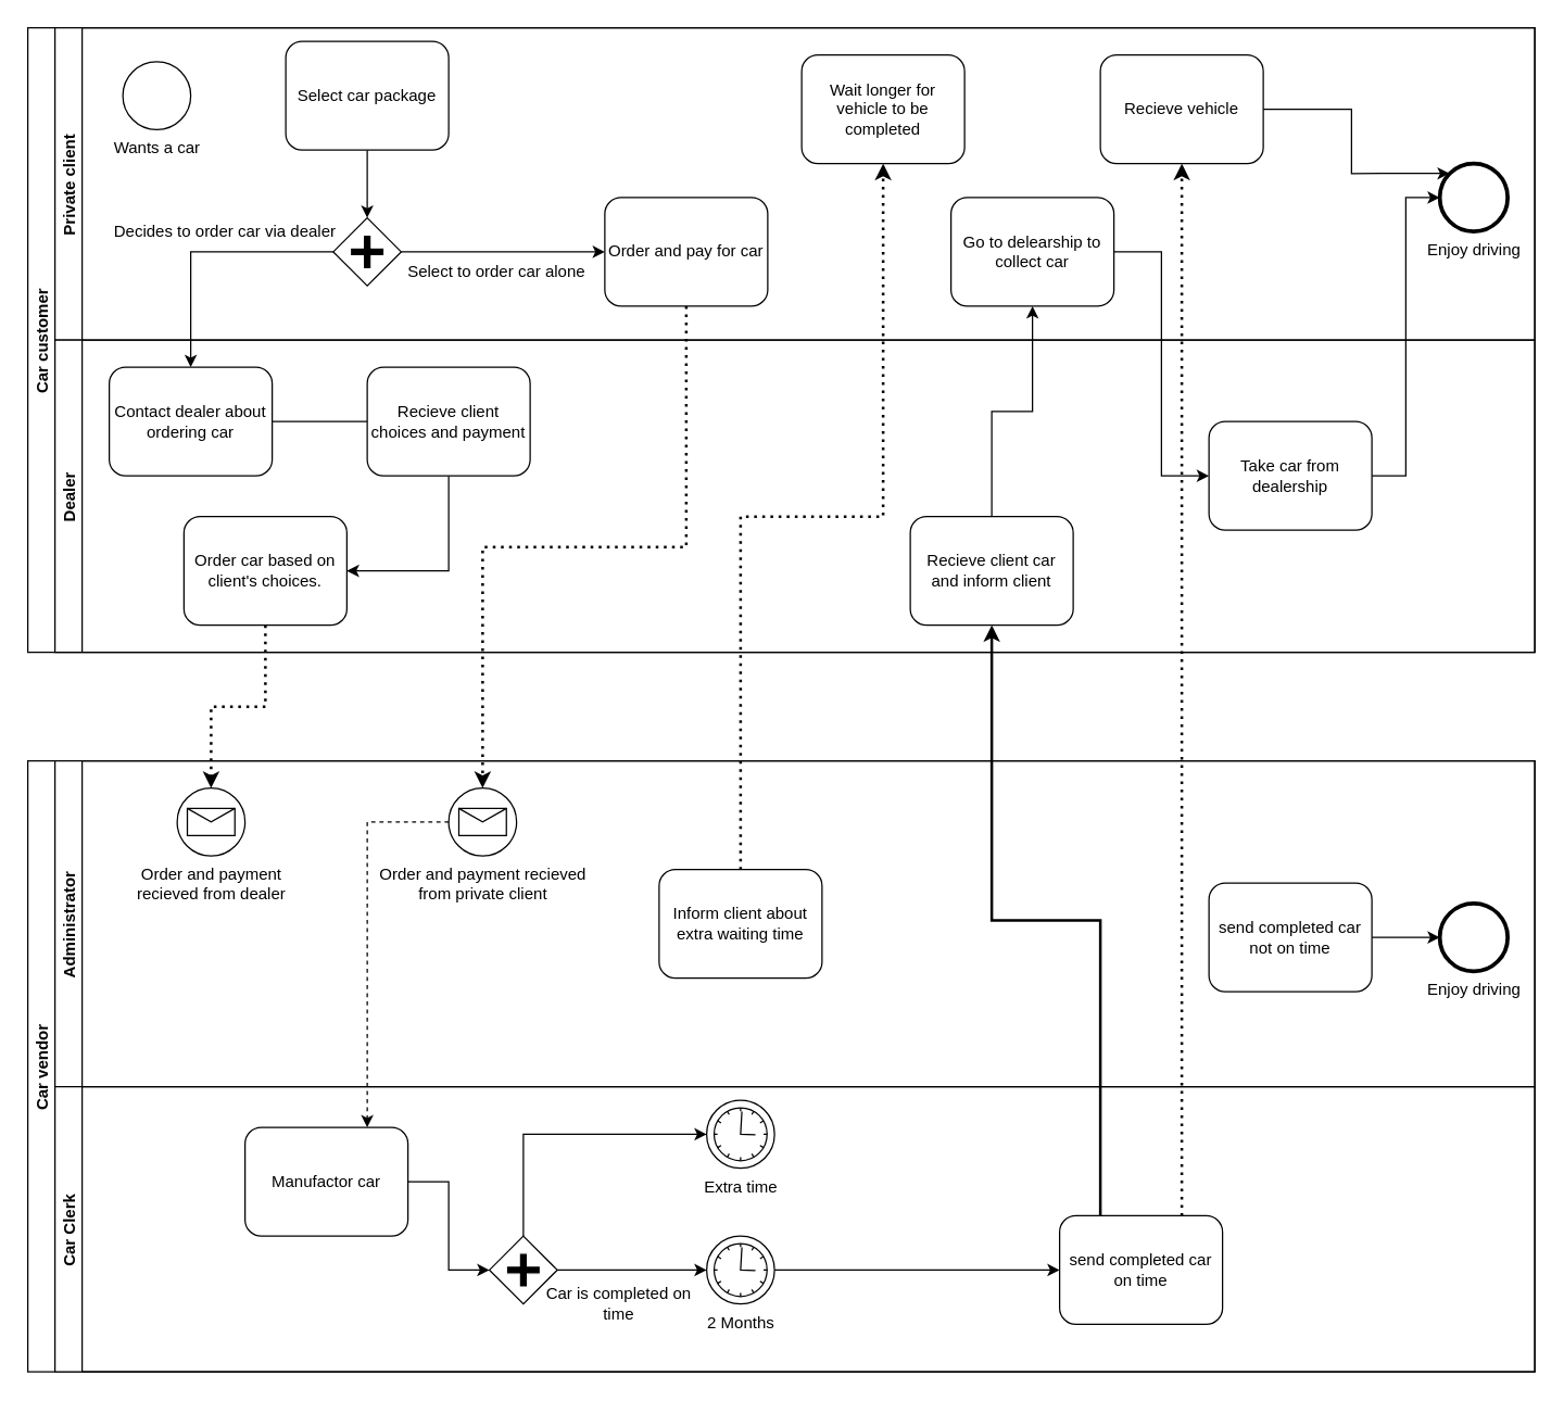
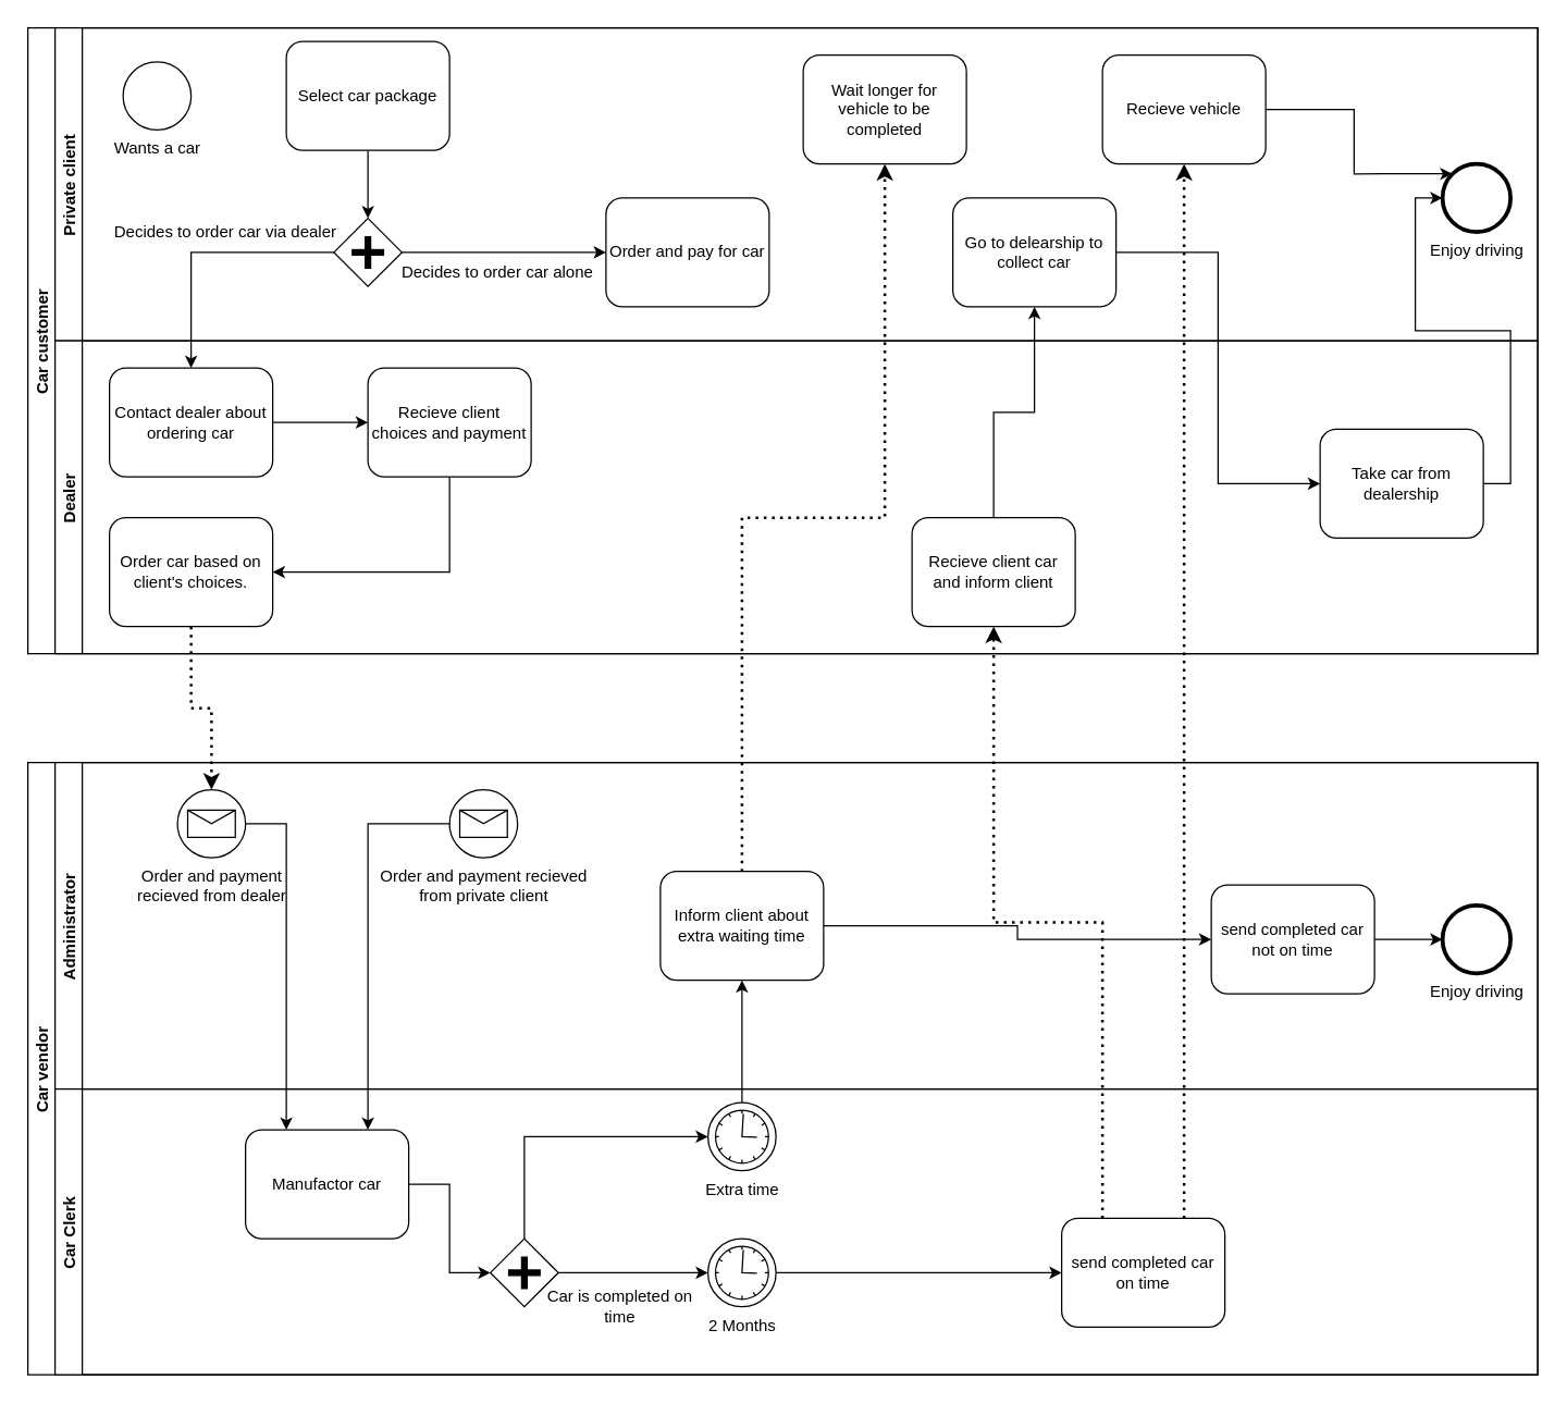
  <mxCell id="0" />
  <mxCell id="1" parent="0" />
  <mxCell id="2" value="Car vendor" style="swimlane;startSize=20;horizontal=0;" vertex="1" parent="1"><mxGeometry y="560" width="1110" height="450" as="geometry" x="20" /></mxCell>
  <mxCell id="3" value="Administrator" style="swimlane;startSize=20;horizontal=0;" vertex="1" parent="2"><mxGeometry x="20" width="1090" height="240" as="geometry" /></mxCell>
  <mxCell id="4" value="&lt;div&gt;Order and payment recieved &lt;br&gt;&lt;/div&gt;&lt;div&gt;from private client&lt;br&gt;&lt;/div&gt;" style="shape=mxgraph.bpmn.shape;html=1;verticalLabelPosition=bottom;labelBackgroundColor=#ffffff;verticalAlign=top;align=center;perimeter=ellipsePerimeter;outlineConnect=0;outline=standard;symbol=message;" vertex="1" parent="3"><mxGeometry x="290" y="20" width="50" height="50" as="geometry" /></mxCell>
  <mxCell id="5" value="&lt;div&gt;Order and payment &lt;br&gt;&lt;/div&gt;&lt;div&gt;recieved from dealer&lt;/div&gt;" style="shape=mxgraph.bpmn.shape;html=1;verticalLabelPosition=bottom;labelBackgroundColor=#ffffff;verticalAlign=top;align=center;perimeter=ellipsePerimeter;outlineConnect=0;outline=standard;symbol=message;" vertex="1" parent="3"><mxGeometry x="90" y="20" width="50" height="50" as="geometry" /></mxCell>
+ <mxCell id="6" style="edgeStyle=orthogonalEdgeStyle;rounded=0;orthogonalLoop=1;jettySize=auto;html=1;exitX=1;exitY=0.5;exitDx=0;exitDy=0;entryX=0;entryY=0.5;entryDx=0;entryDy=0;strokeWidth=1;" edge="1" parent="3" source="7" target="9"><mxGeometry relative="1" as="geometry" /></mxCell>
  <mxCell id="7" value="Inform client about extra waiting time" style="shape=ext;rounded=1;html=1;whiteSpace=wrap;" vertex="1" parent="3"><mxGeometry x="445" y="80" width="120" height="80" as="geometry" /></mxCell>
  <mxCell id="8" style="edgeStyle=orthogonalEdgeStyle;rounded=0;orthogonalLoop=1;jettySize=auto;html=1;exitX=1;exitY=0.5;exitDx=0;exitDy=0;entryX=0;entryY=0.5;entryDx=0;entryDy=0;strokeWidth=1;" edge="1" parent="3" source="9" target="10"><mxGeometry relative="1" as="geometry" /></mxCell>
  <mxCell id="9" value="&lt;div&gt;send completed car &lt;br&gt;&lt;/div&gt;&lt;div&gt;not on time&lt;br&gt;&lt;/div&gt;" style="shape=ext;rounded=1;html=1;whiteSpace=wrap;" vertex="1" parent="3"><mxGeometry x="850" y="90" width="120" height="80" as="geometry" /></mxCell>
  <mxCell id="10" value="Enjoy driving" style="shape=mxgraph.bpmn.shape;html=1;verticalLabelPosition=bottom;labelBackgroundColor=#ffffff;verticalAlign=top;align=center;perimeter=ellipsePerimeter;outlineConnect=0;outline=end;symbol=general;" vertex="1" parent="3"><mxGeometry x="1020" y="105" width="50" height="50" as="geometry" /></mxCell>
  <mxCell id="11" style="edgeStyle=orthogonalEdgeStyle;rounded=0;orthogonalLoop=1;jettySize=auto;html=1;exitX=1;exitY=0.5;exitDx=0;exitDy=0;entryX=0;entryY=0.5;entryDx=0;entryDy=0;strokeWidth=1;" edge="1" parent="2" source="12" target="15"><mxGeometry relative="1" as="geometry" /></mxCell>
  <mxCell id="12" value="Manufactor car" style="shape=ext;rounded=1;html=1;whiteSpace=wrap;" vertex="1" parent="2"><mxGeometry x="160" y="270" width="120" height="80" as="geometry" /></mxCell>
  <mxCell id="13" style="edgeStyle=orthogonalEdgeStyle;rounded=0;orthogonalLoop=1;jettySize=auto;html=1;exitX=1;exitY=0.5;exitDx=0;exitDy=0;entryX=0;entryY=0.5;entryDx=0;entryDy=0;strokeWidth=1;" edge="1" parent="2" source="15" target="17"><mxGeometry relative="1" as="geometry" /></mxCell>
  <mxCell id="14" style="edgeStyle=orthogonalEdgeStyle;rounded=0;orthogonalLoop=1;jettySize=auto;html=1;exitX=0.5;exitY=0;exitDx=0;exitDy=0;entryX=0;entryY=0.5;entryDx=0;entryDy=0;strokeWidth=1;" edge="1" parent="2" source="15" target="20"><mxGeometry relative="1" as="geometry" /></mxCell>
  <mxCell id="15" value="" style="shape=mxgraph.bpmn.shape;html=1;verticalLabelPosition=bottom;labelBackgroundColor=#ffffff;verticalAlign=top;align=center;perimeter=rhombusPerimeter;background=gateway;outlineConnect=0;outline=none;symbol=parallelGw;" vertex="1" parent="2"><mxGeometry x="340" y="350" width="50" height="50" as="geometry" /></mxCell>
  <mxCell id="16" style="edgeStyle=orthogonalEdgeStyle;rounded=0;orthogonalLoop=1;jettySize=auto;html=1;exitX=1;exitY=0.5;exitDx=0;exitDy=0;entryX=0;entryY=0.5;entryDx=0;entryDy=0;strokeWidth=1;" edge="1" parent="2" source="17" target="23"><mxGeometry relative="1" as="geometry" /></mxCell>
  <mxCell id="17" value="2 Months" style="shape=mxgraph.bpmn.shape;html=1;verticalLabelPosition=bottom;labelBackgroundColor=#ffffff;verticalAlign=top;align=center;perimeter=ellipsePerimeter;outlineConnect=0;outline=standard;symbol=timer;" vertex="1" parent="2"><mxGeometry x="500" y="350" width="50" height="50" as="geometry" /></mxCell>
  <mxCell id="18" value="&lt;div&gt;Car is completed on&lt;/div&gt;&lt;div&gt;time&lt;br&gt;&lt;/div&gt;" style="text;html=1;align=center;verticalAlign=middle;resizable=0;points=[];autosize=1;" vertex="1" parent="2"><mxGeometry x="375" y="385" width="120" height="30" as="geometry" /></mxCell>
+ <mxCell id="19" style="edgeStyle=orthogonalEdgeStyle;rounded=0;orthogonalLoop=1;jettySize=auto;html=1;exitX=0.5;exitY=0;exitDx=0;exitDy=0;entryX=0.5;entryY=1;entryDx=0;entryDy=0;strokeWidth=1;" edge="1" parent="2" source="20" target="7"><mxGeometry relative="1" as="geometry" /></mxCell>
  <mxCell id="20" value="Extra time" style="shape=mxgraph.bpmn.shape;html=1;verticalLabelPosition=bottom;labelBackgroundColor=#ffffff;verticalAlign=top;align=center;perimeter=ellipsePerimeter;outlineConnect=0;outline=standard;symbol=timer;" vertex="1" parent="2"><mxGeometry x="500" y="250" width="50" height="50" as="geometry" /></mxCell>
- <mxCell id="22" style="edgeStyle=orthogonalEdgeStyle;rounded=0;orthogonalLoop=1;jettySize=auto;html=1;exitX=0;exitY=0.5;exitDx=0;exitDy=0;entryX=0.75;entryY=0;entryDx=0;entryDy=0;strokeWidth=1;dashed=1;" edge="1" parent="2" source="4" target="12"><mxGeometry relative="1" as="geometry" /></mxCell>
+ <mxCell id="21" style="edgeStyle=orthogonalEdgeStyle;rounded=0;orthogonalLoop=1;jettySize=auto;html=1;exitX=1;exitY=0.5;exitDx=0;exitDy=0;entryX=0.25;entryY=0;entryDx=0;entryDy=0;strokeWidth=1;" edge="1" parent="2" source="5" target="12"><mxGeometry relative="1" as="geometry" /></mxCell>
+ <mxCell id="22" style="edgeStyle=orthogonalEdgeStyle;rounded=0;orthogonalLoop=1;jettySize=auto;html=1;exitX=0;exitY=0.5;exitDx=0;exitDy=0;entryX=0.75;entryY=0;entryDx=0;entryDy=0;strokeWidth=1;" edge="1" parent="2" source="4" target="12"><mxGeometry relative="1" as="geometry" /></mxCell>
  <mxCell id="23" value="&lt;div&gt;send completed car&lt;/div&gt;&lt;div&gt;on time&lt;br&gt;&lt;/div&gt;" style="shape=ext;rounded=1;html=1;whiteSpace=wrap;" vertex="1" parent="2"><mxGeometry x="760" y="335" width="120" height="80" as="geometry" /></mxCell>
  <mxCell id="24" value="Car Clerk" style="swimlane;startSize=20;horizontal=0;" vertex="1" parent="1"><mxGeometry x="40" y="800" width="1090" height="210" as="geometry" /></mxCell>
  <mxCell id="25" value="Car customer" style="swimlane;startSize=20;horizontal=0;" vertex="1" parent="1"><mxGeometry y="20" width="1110" height="460" as="geometry" x="20" /></mxCell>
  <mxCell id="26" value="Private client" style="swimlane;startSize=20;horizontal=0;" vertex="1" parent="25"><mxGeometry x="20" width="1090" height="230" as="geometry" /></mxCell>
  <mxCell id="27" value="Wants a car" style="shape=mxgraph.bpmn.shape;html=1;verticalLabelPosition=bottom;labelBackgroundColor=#ffffff;verticalAlign=top;align=center;perimeter=ellipsePerimeter;outlineConnect=0;outline=standard;symbol=general;" vertex="1" parent="26"><mxGeometry x="50" y="25" width="50" height="50" as="geometry" /></mxCell>
  <mxCell id="28" style="edgeStyle=orthogonalEdgeStyle;rounded=0;orthogonalLoop=1;jettySize=auto;html=1;exitX=0.5;exitY=1;exitDx=0;exitDy=0;entryX=0.5;entryY=0;entryDx=0;entryDy=0;" edge="1" parent="26" source="29" target="32"><mxGeometry relative="1" as="geometry" /></mxCell>
  <mxCell id="29" value="Select car package" style="shape=ext;rounded=1;html=1;whiteSpace=wrap;" vertex="1" parent="26"><mxGeometry x="170" y="10" width="120" height="80" as="geometry" /></mxCell>
  <mxCell id="30" value="Order and pay for car" style="shape=ext;rounded=1;html=1;whiteSpace=wrap;" vertex="1" parent="26"><mxGeometry x="405" y="125" width="120" height="80" as="geometry" /></mxCell>
  <mxCell id="31" style="edgeStyle=orthogonalEdgeStyle;rounded=0;orthogonalLoop=1;jettySize=auto;html=1;exitX=1;exitY=0.5;exitDx=0;exitDy=0;entryX=0;entryY=0.5;entryDx=0;entryDy=0;" edge="1" parent="26" source="32" target="30"><mxGeometry relative="1" as="geometry" /></mxCell>
  <mxCell id="32" value="" style="shape=mxgraph.bpmn.shape;html=1;verticalLabelPosition=bottom;labelBackgroundColor=#ffffff;verticalAlign=top;align=center;perimeter=rhombusPerimeter;background=gateway;outlineConnect=0;outline=none;symbol=parallelGw;" vertex="1" parent="26"><mxGeometry x="205" y="140" width="50" height="50" as="geometry" /></mxCell>
  <mxCell id="33" value="Decides to order car via dealer" style="text;html=1;align=center;verticalAlign=middle;resizable=0;points=[];autosize=1;" vertex="1" parent="26"><mxGeometry x="35" y="140" width="180" height="20" as="geometry" /></mxCell>
- <mxCell id="34" value="Select to order car alone" style="text;html=1;align=center;verticalAlign=middle;resizable=0;points=[];autosize=1;" vertex="1" parent="26"><mxGeometry x="250" y="170" width="150" height="20" as="geometry" /></mxCell>
+ <mxCell id="34" value="Decides to order car alone" style="text;html=1;align=center;verticalAlign=middle;resizable=0;points=[];autosize=1;" vertex="1" parent="26"><mxGeometry x="250" y="170" width="150" height="20" as="geometry" /></mxCell>
  <mxCell id="35" value="Enjoy driving" style="shape=mxgraph.bpmn.shape;html=1;verticalLabelPosition=bottom;labelBackgroundColor=#ffffff;verticalAlign=top;align=center;perimeter=ellipsePerimeter;outlineConnect=0;outline=end;symbol=general;" vertex="1" parent="26"><mxGeometry x="1020" y="100" width="50" height="50" as="geometry" /></mxCell>
  <mxCell id="36" value="Wait longer for vehicle to be completed" style="shape=ext;rounded=1;html=1;whiteSpace=wrap;" vertex="1" parent="26"><mxGeometry x="550" y="20" width="120" height="80" as="geometry" /></mxCell>
  <mxCell id="37" style="edgeStyle=orthogonalEdgeStyle;rounded=0;orthogonalLoop=1;jettySize=auto;html=1;exitX=1;exitY=0.5;exitDx=0;exitDy=0;entryX=0.145;entryY=0.145;entryDx=0;entryDy=0;strokeWidth=1;entryPerimeter=0;" edge="1" parent="26" source="38" target="35"><mxGeometry relative="1" as="geometry" /></mxCell>
  <mxCell id="38" value="Recieve vehicle" style="shape=ext;rounded=1;html=1;whiteSpace=wrap;" vertex="1" parent="26"><mxGeometry x="770" y="20" width="120" height="80" as="geometry" /></mxCell>
  <mxCell id="39" value="Go to delearship to collect car" style="shape=ext;rounded=1;html=1;whiteSpace=wrap;" vertex="1" parent="26"><mxGeometry x="660" y="125" width="120" height="80" as="geometry" /></mxCell>
- <mxCell id="40" style="edgeStyle=orthogonalEdgeStyle;rounded=0;orthogonalLoop=1;jettySize=auto;html=1;exitX=1;exitY=0.5;exitDx=0;exitDy=0;entryX=0;entryY=0.5;entryDx=0;entryDy=0;endArrow=none;" edge="1" parent="25" source="41" target="44"><mxGeometry relative="1" as="geometry" /></mxCell>
+ <mxCell id="40" style="edgeStyle=orthogonalEdgeStyle;rounded=0;orthogonalLoop=1;jettySize=auto;html=1;exitX=1;exitY=0.5;exitDx=0;exitDy=0;entryX=0;entryY=0.5;entryDx=0;entryDy=0;" edge="1" parent="25" source="41" target="44"><mxGeometry relative="1" as="geometry" /></mxCell>
  <mxCell id="41" value="Contact dealer about ordering car" style="shape=ext;rounded=1;html=1;whiteSpace=wrap;" vertex="1" parent="25"><mxGeometry x="60" y="250" width="120" height="80" as="geometry" /></mxCell>
  <mxCell id="42" style="edgeStyle=orthogonalEdgeStyle;rounded=0;orthogonalLoop=1;jettySize=auto;html=1;exitX=0;exitY=0.5;exitDx=0;exitDy=0;entryX=0.5;entryY=0;entryDx=0;entryDy=0;" edge="1" parent="25" source="32" target="41"><mxGeometry relative="1" as="geometry" /></mxCell>
  <mxCell id="43" style="edgeStyle=orthogonalEdgeStyle;rounded=0;orthogonalLoop=1;jettySize=auto;html=1;exitX=0.5;exitY=1;exitDx=0;exitDy=0;entryX=1;entryY=0.5;entryDx=0;entryDy=0;" edge="1" parent="25" source="44" target="45"><mxGeometry relative="1" as="geometry" /></mxCell>
  <mxCell id="44" value="Recieve client choices and payment" style="shape=ext;rounded=1;html=1;whiteSpace=wrap;" vertex="1" parent="25"><mxGeometry x="250" y="250" width="120" height="80" as="geometry" /></mxCell>
- <mxCell id="45" value="Order car based on client's choices." style="shape=ext;rounded=1;html=1;whiteSpace=wrap;" vertex="1" parent="25"><mxGeometry x="115" y="360" width="120" height="80" as="geometry" /></mxCell>
+ <mxCell id="45" value="Order car based on client's choices." style="shape=ext;rounded=1;html=1;whiteSpace=wrap;" vertex="1" parent="25"><mxGeometry x="60" y="360" width="120" height="80" as="geometry" /></mxCell>
  <mxCell id="46" style="edgeStyle=orthogonalEdgeStyle;rounded=0;orthogonalLoop=1;jettySize=auto;html=1;exitX=0.5;exitY=0;exitDx=0;exitDy=0;entryX=0.5;entryY=1;entryDx=0;entryDy=0;strokeWidth=1;" edge="1" parent="25" source="47" target="39"><mxGeometry relative="1" as="geometry" /></mxCell>
  <mxCell id="47" value="Recieve client car and inform client" style="shape=ext;rounded=1;html=1;whiteSpace=wrap;" vertex="1" parent="25"><mxGeometry x="650" y="360" width="120" height="80" as="geometry" /></mxCell>
  <mxCell id="48" style="edgeStyle=orthogonalEdgeStyle;rounded=0;orthogonalLoop=1;jettySize=auto;html=1;exitX=1;exitY=0.5;exitDx=0;exitDy=0;strokeWidth=1;entryX=0;entryY=0.5;entryDx=0;entryDy=0;" edge="1" parent="25" source="49" target="35"><mxGeometry relative="1" as="geometry"><mxPoint x="1040" y="330" as="targetPoint" /></mxGeometry></mxCell>
- <mxCell id="49" value="Take car from dealership" style="shape=ext;rounded=1;html=1;whiteSpace=wrap;" vertex="1" parent="25"><mxGeometry x="870" y="290" width="120" height="80" as="geometry" /></mxCell>
+ <mxCell id="49" value="Take car from dealership" style="shape=ext;rounded=1;html=1;whiteSpace=wrap;" vertex="1" parent="25"><mxGeometry x="950" y="295" width="120" height="80" as="geometry" /></mxCell>
  <mxCell id="50" style="edgeStyle=orthogonalEdgeStyle;rounded=0;orthogonalLoop=1;jettySize=auto;html=1;exitX=1;exitY=0.5;exitDx=0;exitDy=0;entryX=0;entryY=0.5;entryDx=0;entryDy=0;strokeWidth=1;" edge="1" parent="25" source="39" target="49"><mxGeometry relative="1" as="geometry" /></mxCell>
  <mxCell id="51" value="Dealer" style="swimlane;startSize=20;horizontal=0;" vertex="1" parent="1"><mxGeometry x="40" y="250" width="1090" height="230" as="geometry" /></mxCell>
- <mxCell id="52" style="edgeStyle=orthogonalEdgeStyle;rounded=0;orthogonalLoop=1;jettySize=auto;html=1;exitX=0.5;exitY=1;exitDx=0;exitDy=0;entryX=0.5;entryY=0;entryDx=0;entryDy=0;dashed=1;dashPattern=1 2;strokeWidth=2;" edge="1" parent="1" source="30" target="4"><mxGeometry relative="1" as="geometry" /></mxCell>
  <mxCell id="53" style="edgeStyle=orthogonalEdgeStyle;rounded=0;orthogonalLoop=1;jettySize=auto;html=1;exitX=0.5;exitY=1;exitDx=0;exitDy=0;entryX=0.5;entryY=0;entryDx=0;entryDy=0;dashed=1;dashPattern=1 2;strokeWidth=2;" edge="1" parent="1" source="45" target="5"><mxGeometry relative="1" as="geometry" /></mxCell>
  <mxCell id="54" style="edgeStyle=orthogonalEdgeStyle;rounded=0;orthogonalLoop=1;jettySize=auto;html=1;exitX=0.5;exitY=0;exitDx=0;exitDy=0;entryX=0.5;entryY=1;entryDx=0;entryDy=0;strokeWidth=1;strokeColor=none;dashed=1;dashPattern=1 1;" edge="1" parent="1" source="7" target="36"><mxGeometry relative="1" as="geometry" /></mxCell>
  <mxCell id="55" style="edgeStyle=orthogonalEdgeStyle;rounded=0;orthogonalLoop=1;jettySize=auto;html=1;exitX=0.5;exitY=0;exitDx=0;exitDy=0;entryX=0.5;entryY=1;entryDx=0;entryDy=0;dashed=1;strokeWidth=2;dashPattern=1 2;" edge="1" parent="1" source="7" target="36"><mxGeometry relative="1" as="geometry" /></mxCell>
- <mxCell id="56" style="edgeStyle=orthogonalEdgeStyle;rounded=0;orthogonalLoop=1;jettySize=auto;html=1;exitX=0.25;exitY=0;exitDx=0;exitDy=0;entryX=0.5;entryY=1;entryDx=0;entryDy=0;strokeWidth=2;dashed=0;dashPattern=1 2;" edge="1" parent="1" source="23" target="47"><mxGeometry relative="1" as="geometry"><mxPoint x="815" y="735" as="sourcePoint" /></mxGeometry></mxCell>
+ <mxCell id="56" style="edgeStyle=orthogonalEdgeStyle;rounded=0;orthogonalLoop=1;jettySize=auto;html=1;exitX=0.25;exitY=0;exitDx=0;exitDy=0;entryX=0.5;entryY=1;entryDx=0;entryDy=0;strokeWidth=2;dashed=1;dashPattern=1 2;" edge="1" parent="1" source="23" target="47"><mxGeometry relative="1" as="geometry"><mxPoint x="815" y="735" as="sourcePoint" /></mxGeometry></mxCell>
  <mxCell id="57" style="edgeStyle=orthogonalEdgeStyle;rounded=0;orthogonalLoop=1;jettySize=auto;html=1;exitX=0.75;exitY=0;exitDx=0;exitDy=0;entryX=0.5;entryY=1;entryDx=0;entryDy=0;strokeWidth=2;dashed=1;dashPattern=1 2;" edge="1" parent="1" source="23" target="38"><mxGeometry relative="1" as="geometry"><mxPoint x="865" y="735" as="sourcePoint" /></mxGeometry></mxCell>
